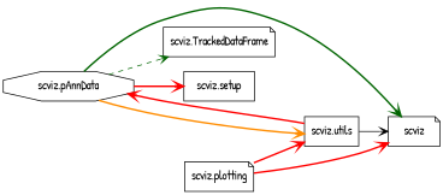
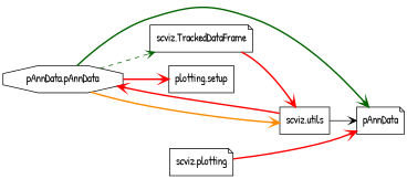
  digraph {
    fontname="Patrick Hand"
    rankdir=LR
    node [color=black fontname="Patrick Hand" shape=note style=solid]
    edge [arrowhead=open arrowtail=none color=red fontname="Patrick Hand" style=bold]
-   n1 [label=scviz]
+   n1 [label=pAnnData]
    n2 [label="scviz.TrackedDataFrame"]
-   n3 [label="scviz.pAnnData" shape=octagon]
-   n4 [label="scviz.setup" shape=box]
+   n3 [label="pAnnData.pAnnData" shape=octagon]
+   n4 [label="plotting.setup" shape=box]
    n5 [label="scviz.utils" shape=box]
    n6 [label="scviz.plotting"]
    n3 -> n1 [color=darkgreen]
    n3 -> n2 [color=darkgreen style=dashed]
    n3 -> n4
    n3 -> n5 [color=darkorange]
    n5 -> n1 [color=black style=solid]
    n5 -> n3
    n6 -> n1
-   n6 -> n5
+   n2 -> n5
  }
